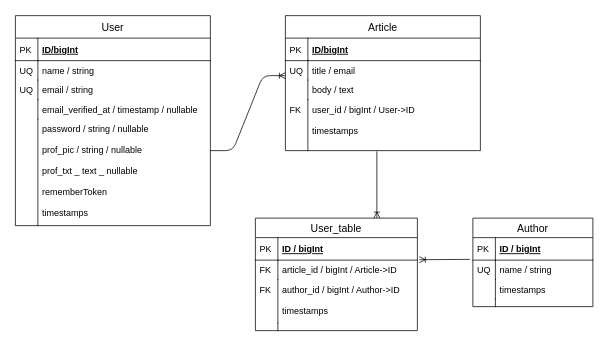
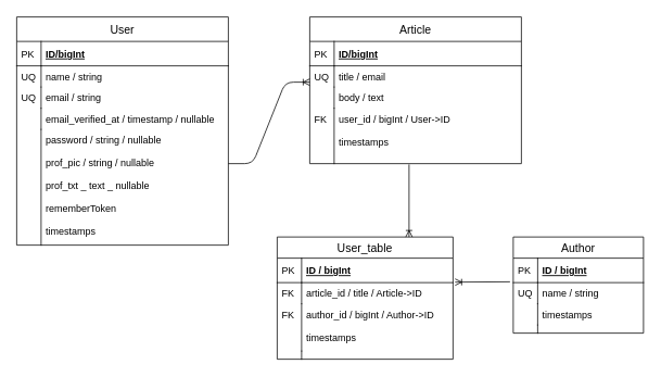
  <mxCell id="0" />
  <mxCell id="1" parent="0" />
  <mxCell id="2" value="User" style="swimlane;fontStyle=0;childLayout=stackLayout;horizontal=1;startSize=30;horizontalStack=0;resizeParent=1;resizeParentMax=0;resizeLast=0;collapsible=1;marginBottom=0;align=center;fontSize=14;" vertex="1" parent="1"><mxGeometry x="20" y="20" width="260" height="280" as="geometry"><mxRectangle x="30" y="70" width="60" height="26" as="alternateBounds" /></mxGeometry></mxCell>
  <mxCell id="3" value="ID/bigInt" style="shape=partialRectangle;top=0;left=0;right=0;bottom=1;align=left;verticalAlign=middle;fillColor=none;spacingLeft=34;spacingRight=4;overflow=hidden;rotatable=0;points=[[0,0.5],[1,0.5]];portConstraint=eastwest;dropTarget=0;fontStyle=5;fontSize=12;" vertex="1" parent="2"><mxGeometry y="30" width="260" height="30" as="geometry" /></mxCell>
  <mxCell id="4" value="PK" style="shape=partialRectangle;top=0;left=0;bottom=0;fillColor=none;align=left;verticalAlign=middle;spacingLeft=4;spacingRight=4;overflow=hidden;rotatable=0;points=[];portConstraint=eastwest;part=1;fontSize=12;" vertex="1" connectable="0" parent="3"><mxGeometry width="30" height="30" as="geometry" /></mxCell>
  <mxCell id="5" value="name / string" style="shape=partialRectangle;top=0;left=0;right=0;bottom=0;align=left;verticalAlign=top;fillColor=none;spacingLeft=34;spacingRight=4;overflow=hidden;rotatable=0;points=[[0,0.5],[1,0.5]];portConstraint=eastwest;dropTarget=0;fontSize=12;" vertex="1" parent="2"><mxGeometry y="60" width="260" height="26" as="geometry" /></mxCell>
  <mxCell id="6" value="UQ" style="shape=partialRectangle;top=0;left=0;bottom=0;fillColor=none;align=left;verticalAlign=top;spacingLeft=4;spacingRight=4;overflow=hidden;rotatable=0;points=[];portConstraint=eastwest;part=1;fontSize=12;" vertex="1" connectable="0" parent="5"><mxGeometry width="30" height="26" as="geometry" /></mxCell>
  <mxCell id="7" value="email / string" style="shape=partialRectangle;top=0;left=0;right=0;bottom=0;align=left;verticalAlign=top;fillColor=none;spacingLeft=34;spacingRight=4;overflow=hidden;rotatable=0;points=[[0,0.5],[1,0.5]];portConstraint=eastwest;dropTarget=0;fontSize=12;" vertex="1" parent="2"><mxGeometry y="86" width="260" height="26" as="geometry" /></mxCell>
  <mxCell id="8" value="UQ" style="shape=partialRectangle;top=0;left=0;bottom=0;fillColor=none;align=left;verticalAlign=top;spacingLeft=4;spacingRight=4;overflow=hidden;rotatable=0;points=[];portConstraint=eastwest;part=1;fontSize=12;" vertex="1" connectable="0" parent="7"><mxGeometry width="30" height="26" as="geometry" /></mxCell>
  <mxCell id="9" value="email_verified_at / timestamp / nullable" style="shape=partialRectangle;top=0;left=0;right=0;bottom=0;align=left;verticalAlign=top;fillColor=none;spacingLeft=34;spacingRight=4;overflow=hidden;rotatable=0;points=[[0,0.5],[1,0.5]];portConstraint=eastwest;dropTarget=0;fontSize=12;" vertex="1" parent="2"><mxGeometry y="112" width="260" height="26" as="geometry" /></mxCell>
  <mxCell id="10" value="" style="shape=partialRectangle;top=0;left=0;bottom=0;fillColor=none;align=left;verticalAlign=top;spacingLeft=4;spacingRight=4;overflow=hidden;rotatable=0;points=[];portConstraint=eastwest;part=1;fontSize=12;" vertex="1" connectable="0" parent="9"><mxGeometry width="30" height="26" as="geometry" /></mxCell>
  <mxCell id="11" value="password / string / nullable&#10;&#10;prof_pic / string / nullable&#10;&#10;prof_txt _ text _ nullable&#10;&#10;rememberToken&#10;&#10;timestamps" style="shape=partialRectangle;top=0;left=0;right=0;bottom=0;align=left;verticalAlign=top;fillColor=none;spacingLeft=34;spacingRight=4;overflow=hidden;rotatable=0;points=[[0,0.5],[1,0.5]];portConstraint=eastwest;dropTarget=0;fontSize=12;" vertex="1" parent="2"><mxGeometry y="138" width="260" height="142" as="geometry" /></mxCell>
  <mxCell id="12" value="" style="shape=partialRectangle;top=0;left=0;bottom=0;fillColor=none;align=left;verticalAlign=top;spacingLeft=4;spacingRight=4;overflow=hidden;rotatable=0;points=[];portConstraint=eastwest;part=1;fontSize=12;" vertex="1" connectable="0" parent="11"><mxGeometry width="30" height="142" as="geometry" /></mxCell>
  <mxCell id="13" value="Article" style="swimlane;fontStyle=0;childLayout=stackLayout;horizontal=1;startSize=30;horizontalStack=0;resizeParent=1;resizeParentMax=0;resizeLast=0;collapsible=1;marginBottom=0;align=center;fontSize=14;" vertex="1" parent="1"><mxGeometry x="380" y="20" width="260" height="180" as="geometry"><mxRectangle x="30" y="70" width="60" height="26" as="alternateBounds" /></mxGeometry></mxCell>
  <mxCell id="14" value="ID/bigInt" style="shape=partialRectangle;top=0;left=0;right=0;bottom=1;align=left;verticalAlign=middle;fillColor=none;spacingLeft=34;spacingRight=4;overflow=hidden;rotatable=0;points=[[0,0.5],[1,0.5]];portConstraint=eastwest;dropTarget=0;fontStyle=5;fontSize=12;" vertex="1" parent="13"><mxGeometry y="30" width="260" height="30" as="geometry" /></mxCell>
  <mxCell id="15" value="PK" style="shape=partialRectangle;top=0;left=0;bottom=0;fillColor=none;align=left;verticalAlign=middle;spacingLeft=4;spacingRight=4;overflow=hidden;rotatable=0;points=[];portConstraint=eastwest;part=1;fontSize=12;" vertex="1" connectable="0" parent="14"><mxGeometry width="30" height="30" as="geometry" /></mxCell>
  <mxCell id="16" value="title / email" style="shape=partialRectangle;top=0;left=0;right=0;bottom=0;align=left;verticalAlign=top;fillColor=none;spacingLeft=34;spacingRight=4;overflow=hidden;rotatable=0;points=[[0,0.5],[1,0.5]];portConstraint=eastwest;dropTarget=0;fontSize=12;" vertex="1" parent="13"><mxGeometry y="60" width="260" height="26" as="geometry" /></mxCell>
  <mxCell id="17" value="UQ" style="shape=partialRectangle;top=0;left=0;bottom=0;fillColor=none;align=left;verticalAlign=top;spacingLeft=4;spacingRight=4;overflow=hidden;rotatable=0;points=[];portConstraint=eastwest;part=1;fontSize=12;" vertex="1" connectable="0" parent="16"><mxGeometry width="30" height="26" as="geometry" /></mxCell>
  <mxCell id="18" value="body / text" style="shape=partialRectangle;top=0;left=0;right=0;bottom=0;align=left;verticalAlign=top;fillColor=none;spacingLeft=34;spacingRight=4;overflow=hidden;rotatable=0;points=[[0,0.5],[1,0.5]];portConstraint=eastwest;dropTarget=0;fontSize=12;" vertex="1" parent="13"><mxGeometry y="86" width="260" height="26" as="geometry" /></mxCell>
  <mxCell id="19" value="" style="shape=partialRectangle;top=0;left=0;bottom=0;fillColor=none;align=left;verticalAlign=top;spacingLeft=4;spacingRight=4;overflow=hidden;rotatable=0;points=[];portConstraint=eastwest;part=1;fontSize=12;" vertex="1" connectable="0" parent="18"><mxGeometry width="30" height="26" as="geometry" /></mxCell>
  <mxCell id="20" value="user_id / bigInt / User-&gt;ID&#10;&#10;timestamps&#10;&#10;" style="shape=partialRectangle;top=0;left=0;right=0;bottom=0;align=left;verticalAlign=top;fillColor=none;spacingLeft=34;spacingRight=4;overflow=hidden;rotatable=0;points=[[0,0.5],[1,0.5]];portConstraint=eastwest;dropTarget=0;fontSize=12;" vertex="1" parent="13"><mxGeometry y="112" width="260" height="68" as="geometry" /></mxCell>
  <mxCell id="21" value="FK" style="shape=partialRectangle;top=0;left=0;bottom=0;fillColor=none;align=left;verticalAlign=top;spacingLeft=4;spacingRight=4;overflow=hidden;rotatable=0;points=[];portConstraint=eastwest;part=1;fontSize=12;" vertex="1" connectable="0" parent="20"><mxGeometry width="30" height="68" as="geometry" /></mxCell>
  <mxCell id="22" value="" style="edgeStyle=entityRelationEdgeStyle;fontSize=12;html=1;endArrow=ERoneToMany;" edge="1" parent="1"><mxGeometry width="100" height="100" relative="1" as="geometry"><mxPoint x="280" y="200" as="sourcePoint" /><mxPoint x="380" y="100" as="targetPoint" /></mxGeometry></mxCell>
  <mxCell id="23" value="Author" style="swimlane;fontStyle=0;childLayout=stackLayout;horizontal=1;startSize=26;horizontalStack=0;resizeParent=1;resizeParentMax=0;resizeLast=0;collapsible=1;marginBottom=0;align=center;fontSize=14;" vertex="1" parent="1"><mxGeometry x="630" y="290" width="160" height="118" as="geometry" /></mxCell>
  <mxCell id="24" value="ID / bigInt" style="shape=partialRectangle;top=0;left=0;right=0;bottom=1;align=left;verticalAlign=middle;fillColor=none;spacingLeft=34;spacingRight=4;overflow=hidden;rotatable=0;points=[[0,0.5],[1,0.5]];portConstraint=eastwest;dropTarget=0;fontStyle=5;fontSize=12;" vertex="1" parent="23"><mxGeometry y="26" width="160" height="30" as="geometry" /></mxCell>
  <mxCell id="25" value="PK" style="shape=partialRectangle;top=0;left=0;bottom=0;fillColor=none;align=left;verticalAlign=middle;spacingLeft=4;spacingRight=4;overflow=hidden;rotatable=0;points=[];portConstraint=eastwest;part=1;fontSize=12;" vertex="1" connectable="0" parent="24"><mxGeometry width="30" height="30" as="geometry" /></mxCell>
  <mxCell id="26" value="name / string" style="shape=partialRectangle;top=0;left=0;right=0;bottom=0;align=left;verticalAlign=top;fillColor=none;spacingLeft=34;spacingRight=4;overflow=hidden;rotatable=0;points=[[0,0.5],[1,0.5]];portConstraint=eastwest;dropTarget=0;fontSize=12;" vertex="1" parent="23"><mxGeometry y="56" width="160" height="26" as="geometry" /></mxCell>
  <mxCell id="27" value="UQ" style="shape=partialRectangle;top=0;left=0;bottom=0;fillColor=none;align=left;verticalAlign=top;spacingLeft=4;spacingRight=4;overflow=hidden;rotatable=0;points=[];portConstraint=eastwest;part=1;fontSize=12;" vertex="1" connectable="0" parent="26"><mxGeometry width="30" height="26" as="geometry" /></mxCell>
  <mxCell id="28" value="timestamps" style="shape=partialRectangle;top=0;left=0;right=0;bottom=0;align=left;verticalAlign=top;fillColor=none;spacingLeft=34;spacingRight=4;overflow=hidden;rotatable=0;points=[[0,0.5],[1,0.5]];portConstraint=eastwest;dropTarget=0;fontSize=12;" vertex="1" parent="23"><mxGeometry y="82" width="160" height="26" as="geometry" /></mxCell>
  <mxCell id="29" value="" style="shape=partialRectangle;top=0;left=0;bottom=0;fillColor=none;align=left;verticalAlign=top;spacingLeft=4;spacingRight=4;overflow=hidden;rotatable=0;points=[];portConstraint=eastwest;part=1;fontSize=12;" vertex="1" connectable="0" parent="28"><mxGeometry width="30" height="26" as="geometry" /></mxCell>
  <mxCell id="30" value="" style="shape=partialRectangle;top=0;left=0;right=0;bottom=0;align=left;verticalAlign=top;fillColor=none;spacingLeft=34;spacingRight=4;overflow=hidden;rotatable=0;points=[[0,0.5],[1,0.5]];portConstraint=eastwest;dropTarget=0;fontSize=12;" vertex="1" parent="23"><mxGeometry y="108" width="160" height="10" as="geometry" /></mxCell>
  <mxCell id="31" value="" style="shape=partialRectangle;top=0;left=0;bottom=0;fillColor=none;align=left;verticalAlign=top;spacingLeft=4;spacingRight=4;overflow=hidden;rotatable=0;points=[];portConstraint=eastwest;part=1;fontSize=12;" vertex="1" connectable="0" parent="30"><mxGeometry width="30" height="10" as="geometry" /></mxCell>
  <mxCell id="32" value="User_table" style="swimlane;fontStyle=0;childLayout=stackLayout;horizontal=1;startSize=26;horizontalStack=0;resizeParent=1;resizeParentMax=0;resizeLast=0;collapsible=1;marginBottom=0;align=center;fontSize=14;" vertex="1" parent="1"><mxGeometry x="340" y="290" width="216" height="150" as="geometry" /></mxCell>
  <mxCell id="33" value="ID / bigInt" style="shape=partialRectangle;top=0;left=0;right=0;bottom=1;align=left;verticalAlign=middle;fillColor=none;spacingLeft=34;spacingRight=4;overflow=hidden;rotatable=0;points=[[0,0.5],[1,0.5]];portConstraint=eastwest;dropTarget=0;fontStyle=5;fontSize=12;" vertex="1" parent="32"><mxGeometry y="26" width="216" height="30" as="geometry" /></mxCell>
  <mxCell id="34" value="PK" style="shape=partialRectangle;top=0;left=0;bottom=0;fillColor=none;align=left;verticalAlign=middle;spacingLeft=4;spacingRight=4;overflow=hidden;rotatable=0;points=[];portConstraint=eastwest;part=1;fontSize=12;" vertex="1" connectable="0" parent="33"><mxGeometry width="30" height="30" as="geometry" /></mxCell>
- <mxCell id="35" value="article_id / bigInt / Article-&gt;ID" style="shape=partialRectangle;top=0;left=0;right=0;bottom=0;align=left;verticalAlign=top;fillColor=none;spacingLeft=34;spacingRight=4;overflow=hidden;rotatable=0;points=[[0,0.5],[1,0.5]];portConstraint=eastwest;dropTarget=0;fontSize=12;" vertex="1" parent="32"><mxGeometry y="56" width="216" height="26" as="geometry" /></mxCell>
+ <mxCell id="35" value="article_id / title / Article-&gt;ID" style="shape=partialRectangle;top=0;left=0;right=0;bottom=0;align=left;verticalAlign=top;fillColor=none;spacingLeft=34;spacingRight=4;overflow=hidden;rotatable=0;points=[[0,0.5],[1,0.5]];portConstraint=eastwest;dropTarget=0;fontSize=12;" vertex="1" parent="32"><mxGeometry y="56" width="216" height="26" as="geometry" /></mxCell>
  <mxCell id="36" value="FK" style="shape=partialRectangle;top=0;left=0;bottom=0;fillColor=none;align=left;verticalAlign=top;spacingLeft=4;spacingRight=4;overflow=hidden;rotatable=0;points=[];portConstraint=eastwest;part=1;fontSize=12;" vertex="1" connectable="0" parent="35"><mxGeometry width="30" height="26" as="geometry" /></mxCell>
  <mxCell id="37" value="author_id / bigInt / Author-&gt;ID&#10;&#10;timestamps" style="shape=partialRectangle;top=0;left=0;right=0;bottom=0;align=left;verticalAlign=top;fillColor=none;spacingLeft=34;spacingRight=4;overflow=hidden;rotatable=0;points=[[0,0.5],[1,0.5]];portConstraint=eastwest;dropTarget=0;fontSize=12;" vertex="1" parent="32"><mxGeometry y="82" width="216" height="58" as="geometry" /></mxCell>
  <mxCell id="38" value="FK" style="shape=partialRectangle;top=0;left=0;bottom=0;fillColor=none;align=left;verticalAlign=top;spacingLeft=4;spacingRight=4;overflow=hidden;rotatable=0;points=[];portConstraint=eastwest;part=1;fontSize=12;" vertex="1" connectable="0" parent="37"><mxGeometry width="30" height="58" as="geometry" /></mxCell>
  <mxCell id="39" value="" style="shape=partialRectangle;top=0;left=0;right=0;bottom=0;align=left;verticalAlign=top;fillColor=none;spacingLeft=34;spacingRight=4;overflow=hidden;rotatable=0;points=[[0,0.5],[1,0.5]];portConstraint=eastwest;dropTarget=0;fontSize=12;" vertex="1" parent="32"><mxGeometry y="140" width="216" height="10" as="geometry" /></mxCell>
  <mxCell id="40" value="" style="shape=partialRectangle;top=0;left=0;bottom=0;fillColor=none;align=left;verticalAlign=top;spacingLeft=4;spacingRight=4;overflow=hidden;rotatable=0;points=[];portConstraint=eastwest;part=1;fontSize=12;" vertex="1" connectable="0" parent="39"><mxGeometry width="30" height="10" as="geometry" /></mxCell>
  <mxCell id="41" value="" style="fontSize=12;html=1;endArrow=ERoneToMany;entryX=0.75;entryY=0;entryDx=0;entryDy=0;" edge="1" parent="1" target="32"><mxGeometry width="100" height="100" relative="1" as="geometry"><mxPoint x="502" y="201" as="sourcePoint" /><mxPoint x="510" y="240" as="targetPoint" /></mxGeometry></mxCell>
  <mxCell id="42" value="" style="fontSize=12;html=1;endArrow=ERoneToMany;entryX=1.012;entryY=-0.022;entryDx=0;entryDy=0;entryPerimeter=0;" edge="1" parent="1" target="35"><mxGeometry width="100" height="100" relative="1" as="geometry"><mxPoint x="626" y="345" as="sourcePoint" /><mxPoint x="600" y="349" as="targetPoint" /></mxGeometry></mxCell>
